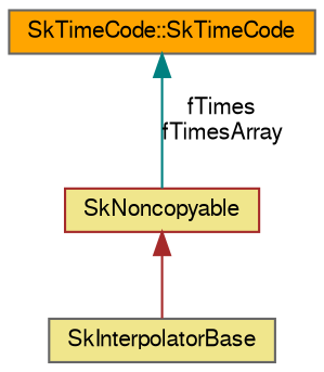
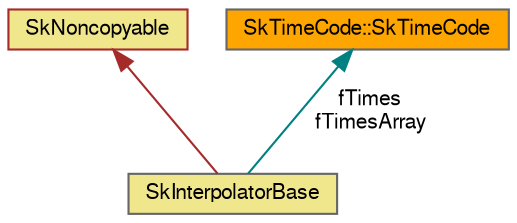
  digraph {
    node [color=gray40 fillcolor=khaki fontname=FreeSans fontsize=10 shape=record style=filled]
    edge [dir=back fontname=FreeSans fontsize=10 labelfontname=FreeSans labelfontsize=10 style=solid]
    n1 [fontcolor=black height=0.2 label=SkInterpolatorBase width=0.4]
    n2 [color=brown height=0.2 label=SkNoncopyable width=0.4]
    n3 [fillcolor=orange height=0.2 label="SkTimeCode::SkTimeCode" width=0.4]
    n2 -> n1 [color=brown]
-   n3 -> n2 [color=teal label="fTimes\nfTimesArray"]
+   n3 -> n1 [color=teal label="fTimes\nfTimesArray"]
  }
